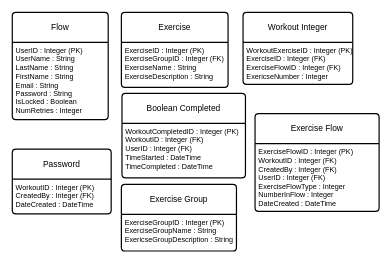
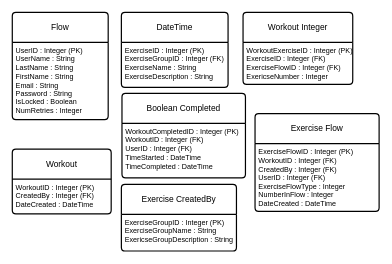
  <mxCell id="0" />
  <mxCell id="1" parent="0" />
  <mxCell id="2" value="Flow" style="swimlane;childLayout=stackLayout;horizontal=1;startSize=50;horizontalStack=0;rounded=1;fontSize=14;fontStyle=0;strokeWidth=2;resizeParent=0;resizeLast=1;shadow=0;dashed=0;align=center;arcSize=4;whiteSpace=wrap;html=1;" vertex="1" parent="1"><mxGeometry x="20" y="20" width="160" height="179" as="geometry" /></mxCell>
  <mxCell id="3" value="&lt;div&gt;UserID : Integer (PK)&lt;br&gt;&lt;/div&gt;&lt;div&gt;UserName : String&lt;/div&gt;&lt;div&gt;LastName : String&lt;/div&gt;&lt;div&gt;FirstName : String&lt;/div&gt;&lt;div&gt;Email : String&lt;/div&gt;&lt;div&gt;Password : String&lt;br&gt;&lt;/div&gt;&lt;div&gt;IsLocked : Boolean&lt;/div&gt;&lt;div&gt;NumRetries : Integer&lt;br&gt;&lt;/div&gt;" style="align=left;strokeColor=none;fillColor=none;spacingLeft=4;fontSize=12;verticalAlign=top;resizable=0;rotatable=0;part=1;html=1;" vertex="1" parent="2"><mxGeometry y="50" width="160" height="129" as="geometry" /></mxCell>
- <mxCell id="4" value="Exercise" style="swimlane;childLayout=stackLayout;horizontal=1;startSize=50;horizontalStack=0;rounded=1;fontSize=14;fontStyle=0;strokeWidth=2;resizeParent=0;resizeLast=1;shadow=0;dashed=0;align=center;arcSize=4;whiteSpace=wrap;html=1;" vertex="1" parent="1"><mxGeometry x="202" y="20" width="178" height="125" as="geometry" /></mxCell>
+ <mxCell id="4" value="DateTime" style="swimlane;childLayout=stackLayout;horizontal=1;startSize=50;horizontalStack=0;rounded=1;fontSize=14;fontStyle=0;strokeWidth=2;resizeParent=0;resizeLast=1;shadow=0;dashed=0;align=center;arcSize=4;whiteSpace=wrap;html=1;" vertex="1" parent="1"><mxGeometry x="202" y="20" width="178" height="125" as="geometry" /></mxCell>
  <mxCell id="5" value="&lt;div&gt;ExerciseID : Integer (PK)&lt;/div&gt;&lt;div&gt;&lt;div&gt;ExerciseGroupID : Integer (FK)&lt;/div&gt;&lt;/div&gt;&lt;div&gt;ExerciseName : String&lt;/div&gt;&lt;div&gt;ExerciseDescription : String&lt;/div&gt;" style="align=left;strokeColor=none;fillColor=none;spacingLeft=4;fontSize=12;verticalAlign=top;resizable=0;rotatable=0;part=1;html=1;" vertex="1" parent="4"><mxGeometry y="50" width="178" height="75" as="geometry" /></mxCell>
- <mxCell id="6" value="Exercise Group" style="swimlane;childLayout=stackLayout;horizontal=1;startSize=50;horizontalStack=0;rounded=1;fontSize=14;fontStyle=0;strokeWidth=2;resizeParent=0;resizeLast=1;shadow=0;dashed=0;align=center;arcSize=4;whiteSpace=wrap;html=1;" vertex="1" parent="1"><mxGeometry x="202" y="307" width="192" height="111" as="geometry" /></mxCell>
+ <mxCell id="6" value="Exercise CreatedBy" style="swimlane;childLayout=stackLayout;horizontal=1;startSize=50;horizontalStack=0;rounded=1;fontSize=14;fontStyle=0;strokeWidth=2;resizeParent=0;resizeLast=1;shadow=0;dashed=0;align=center;arcSize=4;whiteSpace=wrap;html=1;" vertex="1" parent="1"><mxGeometry x="202" y="307" width="192" height="111" as="geometry" /></mxCell>
  <mxCell id="7" value="&lt;div&gt;ExerciseGroupID : Integer (PK)&lt;/div&gt;&lt;div&gt;ExerciseGroupName : String&lt;/div&gt;&lt;div&gt;ExericseGroupDescription : String&lt;br&gt;&lt;/div&gt;" style="align=left;strokeColor=none;fillColor=none;spacingLeft=4;fontSize=12;verticalAlign=top;resizable=0;rotatable=0;part=1;html=1;" vertex="1" parent="6"><mxGeometry y="50" width="192" height="61" as="geometry" /></mxCell>
- <mxCell id="8" value="Password " style="swimlane;childLayout=stackLayout;horizontal=1;startSize=50;horizontalStack=0;rounded=1;fontSize=14;fontStyle=0;strokeWidth=2;resizeParent=0;resizeLast=1;shadow=0;dashed=0;align=center;arcSize=4;whiteSpace=wrap;html=1;" vertex="1" parent="1"><mxGeometry x="20" y="248" width="165" height="108" as="geometry" /></mxCell>
+ <mxCell id="8" value="Workout " style="swimlane;childLayout=stackLayout;horizontal=1;startSize=50;horizontalStack=0;rounded=1;fontSize=14;fontStyle=0;strokeWidth=2;resizeParent=0;resizeLast=1;shadow=0;dashed=0;align=center;arcSize=4;whiteSpace=wrap;html=1;" vertex="1" parent="1"><mxGeometry x="20" y="248" width="165" height="108" as="geometry" /></mxCell>
  <mxCell id="9" value="&lt;div&gt;WorkoutID : Integer (PK)&lt;/div&gt;&lt;div&gt;CreatedBy : Integer (FK)&lt;br&gt;&lt;/div&gt;&lt;div&gt;DateCreated : DateTime&lt;/div&gt;" style="align=left;strokeColor=none;fillColor=none;spacingLeft=4;fontSize=12;verticalAlign=top;resizable=0;rotatable=0;part=1;html=1;" vertex="1" parent="8"><mxGeometry y="50" width="165" height="58" as="geometry" /></mxCell>
  <mxCell id="10" value="Workout Integer" style="swimlane;childLayout=stackLayout;horizontal=1;startSize=50;horizontalStack=0;rounded=1;fontSize=14;fontStyle=0;strokeWidth=2;resizeParent=0;resizeLast=1;shadow=0;dashed=0;align=center;arcSize=4;whiteSpace=wrap;html=1;" vertex="1" parent="1"><mxGeometry x="405" y="20" width="183" height="120" as="geometry" /></mxCell>
  <mxCell id="11" value="&lt;div&gt;WorkoutExerciseID : Integer (PK)&lt;/div&gt;&lt;div&gt;ExerciseID : Integer (FK)&lt;br&gt;&lt;/div&gt;&lt;div&gt;ExerciseFlowID : Integer (FK)&lt;/div&gt;&lt;div&gt;ExericseNumber : Integer&lt;br&gt;&lt;/div&gt;" style="align=left;strokeColor=none;fillColor=none;spacingLeft=4;fontSize=12;verticalAlign=top;resizable=0;rotatable=0;part=1;html=1;" vertex="1" parent="10"><mxGeometry y="50" width="183" height="70" as="geometry" /></mxCell>
  <mxCell id="12" value="Boolean Completed" style="swimlane;childLayout=stackLayout;horizontal=1;startSize=50;horizontalStack=0;rounded=1;fontSize=14;fontStyle=0;strokeWidth=2;resizeParent=0;resizeLast=1;shadow=0;dashed=0;align=center;arcSize=4;whiteSpace=wrap;html=1;" vertex="1" parent="1"><mxGeometry x="203" y="155" width="206" height="141" as="geometry" /></mxCell>
  <mxCell id="13" value="&lt;div&gt;WorkoutCompletedID : Integer (PK)&lt;/div&gt;&lt;div&gt;WorkoutID : Integer (FK)&lt;br&gt;&lt;/div&gt;&lt;div&gt;UserID : Integer (FK)&lt;/div&gt;&lt;div&gt;TimeStarted : DateTime&lt;/div&gt;&lt;div&gt;TimeCompleted : DateTime&lt;br&gt;&lt;/div&gt;" style="align=left;strokeColor=none;fillColor=none;spacingLeft=4;fontSize=12;verticalAlign=top;resizable=0;rotatable=0;part=1;html=1;" vertex="1" parent="12"><mxGeometry y="50" width="206" height="91" as="geometry" /></mxCell>
  <mxCell id="14" value="Exercise Flow" style="swimlane;childLayout=stackLayout;horizontal=1;startSize=50;horizontalStack=0;rounded=1;fontSize=14;fontStyle=0;strokeWidth=2;resizeParent=0;resizeLast=1;shadow=0;dashed=0;align=center;arcSize=4;whiteSpace=wrap;html=1;" vertex="1" parent="1"><mxGeometry x="425" y="189" width="207" height="163" as="geometry" /></mxCell>
  <mxCell id="15" value="&lt;div&gt;ExerciseFlowID : Integer (PK)&lt;/div&gt;&lt;div&gt;WorkoutID : Integer (FK)&lt;br&gt;&lt;/div&gt;&lt;div&gt;CreatedBy : Integer (FK)&lt;br&gt;&lt;/div&gt;&lt;div&gt;UserID : Integer (FK)&lt;/div&gt;&lt;div&gt;ExerciseFlowType : Integer&lt;br&gt;&lt;/div&gt;&lt;div&gt;&lt;div&gt;NumberInFlow : Integer&lt;br&gt;&lt;/div&gt;&lt;/div&gt;&lt;div&gt;DateCreated : DateTime&lt;/div&gt;&lt;div&gt;&lt;br&gt;&lt;/div&gt;" style="align=left;strokeColor=none;fillColor=none;spacingLeft=4;fontSize=12;verticalAlign=top;resizable=0;rotatable=0;part=1;html=1;" vertex="1" parent="14"><mxGeometry y="50" width="207" height="113" as="geometry" /></mxCell>
